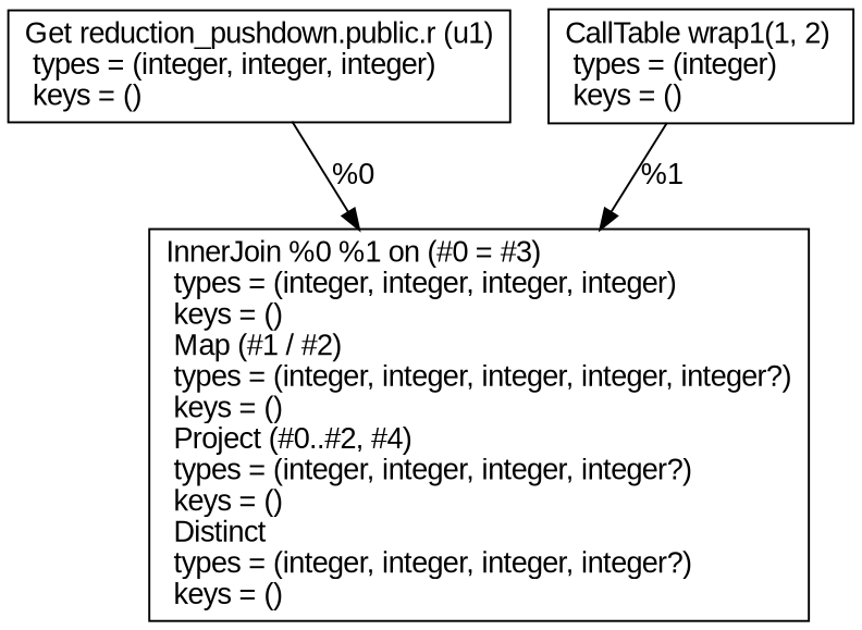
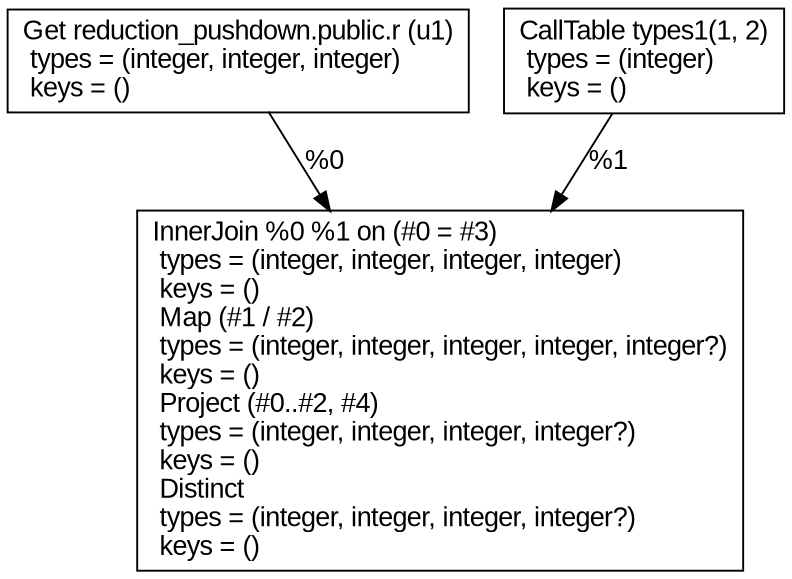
  digraph {
    fontname="Liberation Sans"
    node [shape=record fontname="Liberation Sans"]
    edge [fontname="Liberation Sans"]
    n1 [label=" Get reduction_pushdown.public.r (u1)\l  types = (integer, integer, integer)\l  keys = ()\l"]
    n2 [label=" InnerJoin %0 %1 on (#0 = #3)\l  types = (integer, integer, integer, integer)\l  keys = ()\l Map (#1 / #2)\l  types = (integer, integer, integer, integer, integer?)\l  keys = ()\l Project (#0..#2, #4)\l  types = (integer, integer, integer, integer?)\l  keys = ()\l Distinct\l  types = (integer, integer, integer, integer?)\l  keys = ()\l"]
-   n3 [label=" CallTable wrap1(1, 2)\l  types = (integer)\l  keys = ()\l"]
+   n3 [label=" CallTable types1(1, 2)\l  types = (integer)\l  keys = ()\l"]
    n1 -> n2 [label="%0\l"]
    n3 -> n2 [label="%1\l"]
  }
